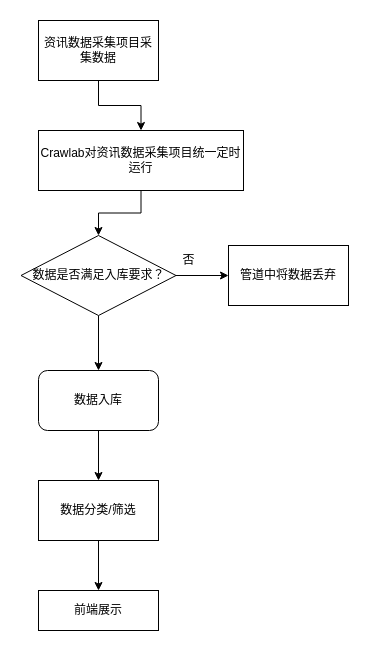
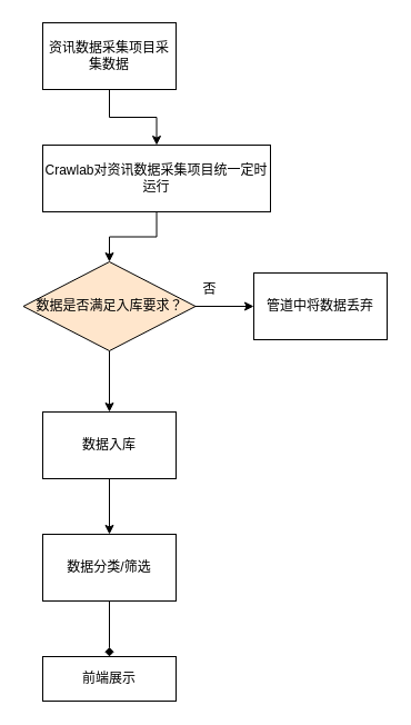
  <mxCell id="0" />
  <mxCell id="1" parent="0" />
  <mxCell id="2" style="edgeStyle=orthogonalEdgeStyle;rounded=0;orthogonalLoop=1;jettySize=auto;html=1;entryX=0.5;entryY=0;entryDx=0;entryDy=0;" edge="1" parent="1" source="3" target="5"><mxGeometry relative="1" as="geometry" /></mxCell>
  <mxCell id="3" value="资讯数据采集项目采集数据" style="rounded=0;whiteSpace=wrap;html=1;" vertex="1" parent="1"><mxGeometry x="38" y="20" width="120" height="60" as="geometry" /></mxCell>
  <mxCell id="4" style="edgeStyle=orthogonalEdgeStyle;rounded=0;orthogonalLoop=1;jettySize=auto;html=1;entryX=0.5;entryY=0;entryDx=0;entryDy=0;" edge="1" parent="1" source="5" target="10"><mxGeometry relative="1" as="geometry" /></mxCell>
  <mxCell id="5" value="Crawlab对资讯数据采集项目统一定时运行" style="rounded=0;whiteSpace=wrap;html=1;" vertex="1" parent="1"><mxGeometry x="38" y="130" width="205" height="60" as="geometry" /></mxCell>
  <mxCell id="6" style="edgeStyle=orthogonalEdgeStyle;rounded=0;orthogonalLoop=1;jettySize=auto;html=1;entryX=0.5;entryY=0;entryDx=0;entryDy=0;" edge="1" parent="1" source="7" target="14"><mxGeometry relative="1" as="geometry" /></mxCell>
- <mxCell id="7" value="数据入库" style="whiteSpace=wrap;html=1;rounded=1;" vertex="1" parent="1"><mxGeometry x="38" y="370" width="120" height="60" as="geometry" /></mxCell>
+ <mxCell id="7" value="数据入库" style="rounded=0;whiteSpace=wrap;html=1;" vertex="1" parent="1"><mxGeometry x="38" y="370" width="120" height="60" as="geometry" /></mxCell>
  <mxCell id="8" style="edgeStyle=orthogonalEdgeStyle;rounded=0;orthogonalLoop=1;jettySize=auto;html=1;entryX=0.5;entryY=0;entryDx=0;entryDy=0;" edge="1" parent="1" source="10" target="7"><mxGeometry relative="1" as="geometry" /></mxCell>
  <mxCell id="9" style="edgeStyle=orthogonalEdgeStyle;rounded=0;orthogonalLoop=1;jettySize=auto;html=1;entryX=0;entryY=0.5;entryDx=0;entryDy=0;" edge="1" parent="1" source="10" target="11"><mxGeometry relative="1" as="geometry" /></mxCell>
- <mxCell id="10" value="数据是否满足入库要求？" style="rhombus;whiteSpace=wrap;html=1;" vertex="1" parent="1"><mxGeometry x="20.5" y="235" width="155" height="80" as="geometry" /></mxCell>
+ <mxCell id="10" value="数据是否满足入库要求？" style="rhombus;whiteSpace=wrap;html=1;fillColor=#ffe6cc;" vertex="1" parent="1"><mxGeometry x="20.5" y="235" width="155" height="80" as="geometry" /></mxCell>
  <mxCell id="11" value="管道中将数据丢弃" style="rounded=0;whiteSpace=wrap;html=1;" vertex="1" parent="1"><mxGeometry x="228" y="245" width="120" height="60" as="geometry" /></mxCell>
  <mxCell id="12" value="否" style="text;html=1;align=center;verticalAlign=middle;resizable=0;points=[];autosize=1;strokeColor=none;fillColor=none;" vertex="1" parent="1"><mxGeometry x="173" y="250" width="30" height="20" as="geometry" /></mxCell>
- <mxCell id="13" style="edgeStyle=orthogonalEdgeStyle;rounded=0;orthogonalLoop=1;jettySize=auto;html=1;entryX=0.5;entryY=0;entryDx=0;entryDy=0;" edge="1" parent="1" source="14" target="15"><mxGeometry relative="1" as="geometry" /></mxCell>
+ <mxCell id="13" style="edgeStyle=orthogonalEdgeStyle;rounded=0;orthogonalLoop=1;jettySize=auto;html=1;entryX=0.5;entryY=0;entryDx=0;entryDy=0;endArrow=diamond;" edge="1" parent="1" source="14" target="15"><mxGeometry relative="1" as="geometry" /></mxCell>
  <mxCell id="14" value="数据分类/筛选" style="rounded=0;whiteSpace=wrap;html=1;" vertex="1" parent="1"><mxGeometry x="38" y="480" width="120" height="60" as="geometry" /></mxCell>
  <mxCell id="15" value="前端展示" style="rounded=0;whiteSpace=wrap;html=1;" vertex="1" parent="1"><mxGeometry x="38" y="590" width="120" height="40" as="geometry" /></mxCell>
